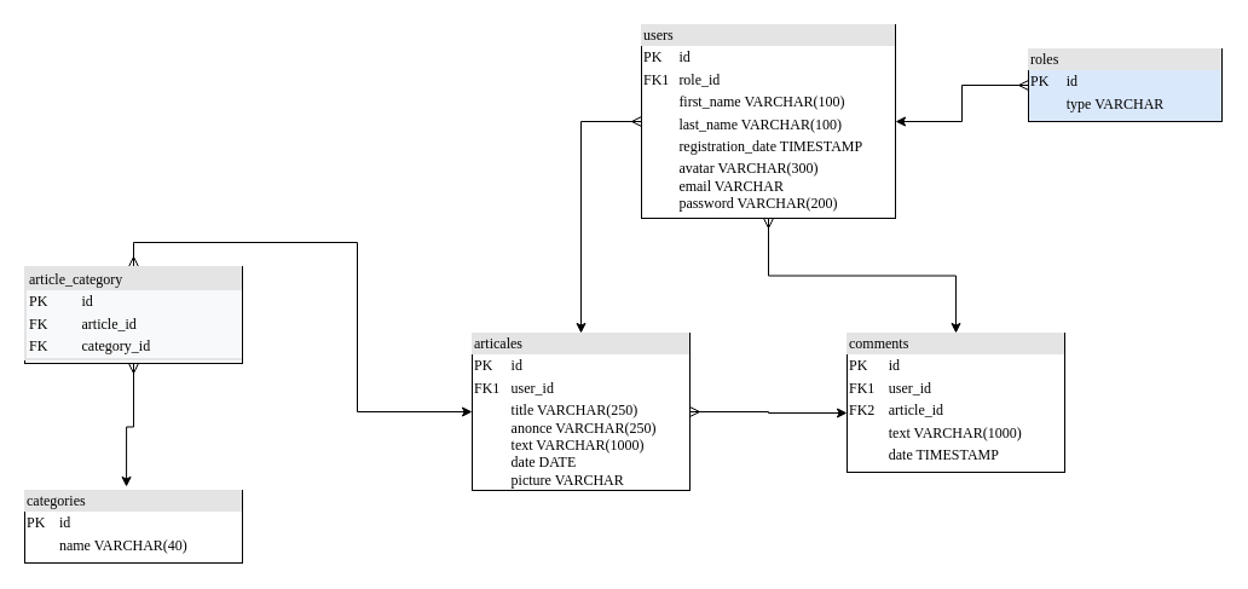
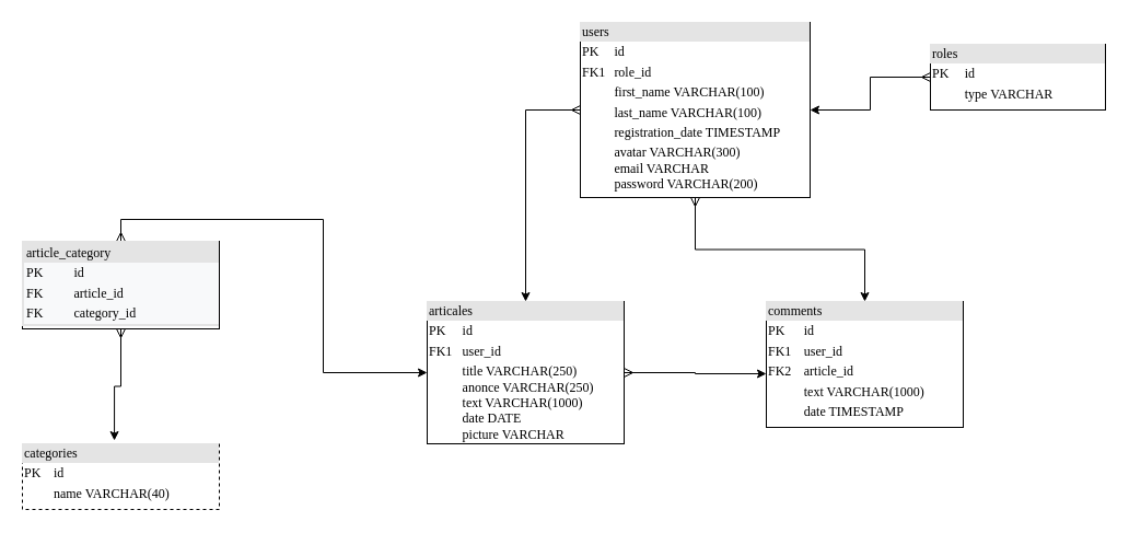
  <mxCell id="0" />
  <mxCell id="1" parent="0" />
  <mxCell id="2" style="edgeStyle=orthogonalEdgeStyle;rounded=0;orthogonalLoop=1;jettySize=auto;html=1;exitX=1;exitY=0.5;exitDx=0;exitDy=0;entryX=0;entryY=0.574;entryDx=0;entryDy=0;entryPerimeter=0;startArrow=ERmany;startFill=0;" parent="1" source="3" target="11" edge="1"><mxGeometry relative="1" as="geometry" /></mxCell>
  <mxCell id="3" value="&lt;div style=&quot;box-sizing:border-box;width:100%;background:#e4e4e4;padding:2px;&quot;&gt;articales&lt;/div&gt;&lt;table style=&quot;width:100%;font-size:1em;&quot; cellpadding=&quot;2&quot; cellspacing=&quot;0&quot;&gt;&lt;tbody&gt;&lt;tr&gt;&lt;td&gt;PK&lt;/td&gt;&lt;td&gt;id&lt;/td&gt;&lt;/tr&gt;&lt;tr&gt;&lt;td&gt;FK1&lt;/td&gt;&lt;td&gt;user_id&lt;/td&gt;&lt;/tr&gt;&lt;tr&gt;&lt;td&gt;&lt;/td&gt;&lt;td&gt;title VARCHAR(250)&lt;br&gt;anonce VARCHAR(250)&lt;br&gt;text VARCHAR(1000)&lt;br&gt;date DATE&lt;br&gt;picture VARCHAR&lt;br&gt;&lt;br&gt;&lt;/td&gt;&lt;/tr&gt;&lt;/tbody&gt;&lt;/table&gt;" style="verticalAlign=top;align=left;overflow=fill;html=1;rounded=0;shadow=0;comic=0;labelBackgroundColor=none;strokeWidth=1;fontFamily=Verdana;fontSize=12" parent="1" vertex="1"><mxGeometry x="390" y="275" width="180" height="130" as="geometry" /></mxCell>
- <mxCell id="4" value="&lt;div style=&quot;box-sizing:border-box;width:100%;background:#e4e4e4;padding:2px;&quot;&gt;categories&lt;/div&gt;&lt;table style=&quot;width:100%;font-size:1em;&quot; cellpadding=&quot;2&quot; cellspacing=&quot;0&quot;&gt;&lt;tbody&gt;&lt;tr&gt;&lt;td&gt;PK&lt;/td&gt;&lt;td&gt;id&lt;/td&gt;&lt;/tr&gt;&lt;tr&gt;&lt;td&gt;&lt;br&gt;&lt;/td&gt;&lt;td&gt;name VARCHAR(40)&lt;/td&gt;&lt;/tr&gt;&lt;tr&gt;&lt;td&gt;&lt;/td&gt;&lt;td&gt;&lt;br&gt;&lt;/td&gt;&lt;/tr&gt;&lt;/tbody&gt;&lt;/table&gt;" style="verticalAlign=top;align=left;overflow=fill;html=1;rounded=0;shadow=0;comic=0;labelBackgroundColor=none;strokeWidth=1;fontFamily=Verdana;fontSize=12" parent="1" vertex="1"><mxGeometry x="20" y="405" width="180" height="60" as="geometry" /></mxCell>
+ <mxCell id="4" value="&lt;div style=&quot;box-sizing:border-box;width:100%;background:#e4e4e4;padding:2px;&quot;&gt;categories&lt;/div&gt;&lt;table style=&quot;width:100%;font-size:1em;&quot; cellpadding=&quot;2&quot; cellspacing=&quot;0&quot;&gt;&lt;tbody&gt;&lt;tr&gt;&lt;td&gt;PK&lt;/td&gt;&lt;td&gt;id&lt;/td&gt;&lt;/tr&gt;&lt;tr&gt;&lt;td&gt;&lt;br&gt;&lt;/td&gt;&lt;td&gt;name VARCHAR(40)&lt;/td&gt;&lt;/tr&gt;&lt;tr&gt;&lt;td&gt;&lt;/td&gt;&lt;td&gt;&lt;br&gt;&lt;/td&gt;&lt;/tr&gt;&lt;/tbody&gt;&lt;/table&gt;" style="verticalAlign=top;align=left;overflow=fill;html=1;rounded=0;shadow=0;comic=0;labelBackgroundColor=none;strokeWidth=1;fontFamily=Verdana;fontSize=12;dashed=1;" parent="1" vertex="1"><mxGeometry x="20" y="405" width="180" height="60" as="geometry" /></mxCell>
  <mxCell id="5" style="edgeStyle=orthogonalEdgeStyle;rounded=0;orthogonalLoop=1;jettySize=auto;html=1;exitX=0.5;exitY=1;exitDx=0;exitDy=0;entryX=0.467;entryY=-0.05;entryDx=0;entryDy=0;entryPerimeter=0;startArrow=ERmany;startFill=0;" parent="1" source="7" target="4" edge="1"><mxGeometry relative="1" as="geometry" /></mxCell>
  <mxCell id="6" style="edgeStyle=orthogonalEdgeStyle;rounded=0;orthogonalLoop=1;jettySize=auto;html=1;exitX=0.5;exitY=0;exitDx=0;exitDy=0;entryX=0;entryY=0.5;entryDx=0;entryDy=0;startArrow=ERmany;startFill=0;" parent="1" source="7" target="3" edge="1"><mxGeometry relative="1" as="geometry" /></mxCell>
  <mxCell id="7" value="&lt;div style=&quot;box-sizing:border-box;width:100%;background:#e4e4e4;padding:2px;&quot;&gt;&lt;div style=&quot;box-sizing: border-box; width: 180px; background-image: initial; background-position: initial; background-size: initial; background-repeat: initial; background-attachment: initial; background-origin: initial; background-clip: initial; padding: 2px;&quot;&gt;article_category&lt;/div&gt;&lt;table style=&quot;font-size: 1em; background-color: rgb(248, 249, 250); width: 180px;&quot; cellpadding=&quot;2&quot; cellspacing=&quot;0&quot;&gt;&lt;tbody&gt;&lt;tr&gt;&lt;td&gt;PK&lt;/td&gt;&lt;td&gt;id&lt;/td&gt;&lt;/tr&gt;&lt;tr&gt;&lt;td&gt;FK&lt;/td&gt;&lt;td&gt;article_id&lt;/td&gt;&lt;/tr&gt;&lt;tr&gt;&lt;td&gt;FK&lt;/td&gt;&lt;td&gt;category_id&lt;/td&gt;&lt;/tr&gt;&lt;/tbody&gt;&lt;/table&gt;&lt;/div&gt;" style="verticalAlign=top;align=left;overflow=fill;html=1;rounded=0;shadow=0;comic=0;labelBackgroundColor=none;strokeWidth=1;fontFamily=Verdana;fontSize=12" parent="1" vertex="1"><mxGeometry x="20" y="220" width="180" height="80" as="geometry" /></mxCell>
  <mxCell id="8" style="edgeStyle=orthogonalEdgeStyle;rounded=0;orthogonalLoop=1;jettySize=auto;html=1;exitX=0;exitY=0.5;exitDx=0;exitDy=0;entryX=0.5;entryY=0;entryDx=0;entryDy=0;startArrow=ERmany;startFill=0;" parent="1" source="10" target="3" edge="1"><mxGeometry relative="1" as="geometry" /></mxCell>
  <mxCell id="9" style="edgeStyle=orthogonalEdgeStyle;rounded=0;orthogonalLoop=1;jettySize=auto;html=1;exitX=0.5;exitY=1;exitDx=0;exitDy=0;entryX=0.5;entryY=0;entryDx=0;entryDy=0;startArrow=ERmany;startFill=0;" parent="1" source="10" target="11" edge="1"><mxGeometry relative="1" as="geometry" /></mxCell>
  <mxCell id="10" value="&lt;div style=&quot;box-sizing: border-box ; width: 100% ; background: #e4e4e4 ; padding: 2px&quot;&gt;users&lt;/div&gt;&lt;table style=&quot;width: 100% ; font-size: 1em&quot; cellpadding=&quot;2&quot; cellspacing=&quot;0&quot;&gt;&lt;tbody&gt;&lt;tr&gt;&lt;td&gt;PK&lt;/td&gt;&lt;td&gt;id&lt;/td&gt;&lt;/tr&gt;&lt;tr&gt;&lt;td&gt;FK1&lt;/td&gt;&lt;td&gt;role_id&lt;/td&gt;&lt;/tr&gt;&lt;tr&gt;&lt;td&gt;&lt;/td&gt;&lt;td&gt;first_name VARCHAR(100)&lt;/td&gt;&lt;/tr&gt;&lt;tr&gt;&lt;td&gt;&lt;br&gt;&lt;/td&gt;&lt;td&gt;last_name VARCHAR(100)&lt;/td&gt;&lt;/tr&gt;&lt;tr&gt;&lt;td&gt;&lt;br&gt;&lt;/td&gt;&lt;td&gt;registration_date TIMESTAMP&lt;/td&gt;&lt;/tr&gt;&lt;tr&gt;&lt;td&gt;&lt;br&gt;&lt;/td&gt;&lt;td&gt;avatar VARCHAR(300)&lt;br&gt;email VARCHAR&lt;br&gt;password VARCHAR(200)&lt;/td&gt;&lt;/tr&gt;&lt;/tbody&gt;&lt;/table&gt;" style="verticalAlign=top;align=left;overflow=fill;html=1;rounded=0;shadow=0;comic=0;labelBackgroundColor=none;strokeWidth=1;fontFamily=Verdana;fontSize=12" parent="1" vertex="1"><mxGeometry x="530" y="20" width="210" height="160" as="geometry" /></mxCell>
  <mxCell id="11" value="&lt;div style=&quot;box-sizing: border-box ; width: 100% ; background: #e4e4e4 ; padding: 2px&quot;&gt;comments&lt;/div&gt;&lt;table style=&quot;width: 100% ; font-size: 1em&quot; cellpadding=&quot;2&quot; cellspacing=&quot;0&quot;&gt;&lt;tbody&gt;&lt;tr&gt;&lt;td&gt;PK&lt;/td&gt;&lt;td&gt;id&lt;/td&gt;&lt;/tr&gt;&lt;tr&gt;&lt;td&gt;FK1&lt;/td&gt;&lt;td&gt;user_id&lt;/td&gt;&lt;/tr&gt;&lt;tr&gt;&lt;td&gt;FK2&lt;/td&gt;&lt;td&gt;article_id&lt;/td&gt;&lt;/tr&gt;&lt;tr&gt;&lt;td&gt;&lt;br&gt;&lt;/td&gt;&lt;td&gt;text VARCHAR(1000)&lt;/td&gt;&lt;/tr&gt;&lt;tr&gt;&lt;td&gt;&lt;br&gt;&lt;/td&gt;&lt;td&gt;date TIMESTAMP&lt;/td&gt;&lt;/tr&gt;&lt;tr&gt;&lt;td&gt;&lt;br&gt;&lt;/td&gt;&lt;td&gt;&lt;br&gt;&lt;/td&gt;&lt;/tr&gt;&lt;/tbody&gt;&lt;/table&gt;" style="verticalAlign=top;align=left;overflow=fill;html=1;rounded=0;shadow=0;comic=0;labelBackgroundColor=none;strokeWidth=1;fontFamily=Verdana;fontSize=12" parent="1" vertex="1"><mxGeometry x="700" y="275" width="180" height="115" as="geometry" /></mxCell>
  <mxCell id="12" style="edgeStyle=orthogonalEdgeStyle;rounded=0;orthogonalLoop=1;jettySize=auto;html=1;exitX=0;exitY=0.5;exitDx=0;exitDy=0;entryX=1;entryY=0.5;entryDx=0;entryDy=0;startArrow=ERmany;startFill=0;" parent="1" source="13" target="10" edge="1"><mxGeometry relative="1" as="geometry" /></mxCell>
- <mxCell id="13" value="&lt;div style=&quot;box-sizing: border-box ; width: 100% ; background: #e4e4e4 ; padding: 2px&quot;&gt;roles&lt;/div&gt;&lt;table style=&quot;width: 100% ; font-size: 1em&quot; cellpadding=&quot;2&quot; cellspacing=&quot;0&quot;&gt;&lt;tbody&gt;&lt;tr&gt;&lt;td&gt;PK&lt;/td&gt;&lt;td&gt;id&lt;/td&gt;&lt;/tr&gt;&lt;tr&gt;&lt;td&gt;&lt;br&gt;&lt;/td&gt;&lt;td&gt;type VARCHAR&lt;/td&gt;&lt;/tr&gt;&lt;tr&gt;&lt;td&gt;&lt;/td&gt;&lt;td&gt;&lt;/td&gt;&lt;/tr&gt;&lt;tr&gt;&lt;td&gt;&lt;/td&gt;&lt;td&gt;&lt;br&gt;&lt;/td&gt;&lt;/tr&gt;&lt;/tbody&gt;&lt;/table&gt;" style="verticalAlign=top;align=left;overflow=fill;html=1;rounded=0;shadow=0;comic=0;labelBackgroundColor=none;strokeWidth=1;fontFamily=Verdana;fontSize=12;fillColor=#dae8fc;" parent="1" vertex="1"><mxGeometry x="850" y="40" width="160" height="60" as="geometry" /></mxCell>
+ <mxCell id="13" value="&lt;div style=&quot;box-sizing: border-box ; width: 100% ; background: #e4e4e4 ; padding: 2px&quot;&gt;roles&lt;/div&gt;&lt;table style=&quot;width: 100% ; font-size: 1em&quot; cellpadding=&quot;2&quot; cellspacing=&quot;0&quot;&gt;&lt;tbody&gt;&lt;tr&gt;&lt;td&gt;PK&lt;/td&gt;&lt;td&gt;id&lt;/td&gt;&lt;/tr&gt;&lt;tr&gt;&lt;td&gt;&lt;br&gt;&lt;/td&gt;&lt;td&gt;type VARCHAR&lt;/td&gt;&lt;/tr&gt;&lt;tr&gt;&lt;td&gt;&lt;/td&gt;&lt;td&gt;&lt;/td&gt;&lt;/tr&gt;&lt;tr&gt;&lt;td&gt;&lt;/td&gt;&lt;td&gt;&lt;br&gt;&lt;/td&gt;&lt;/tr&gt;&lt;/tbody&gt;&lt;/table&gt;" style="verticalAlign=top;align=left;overflow=fill;html=1;rounded=0;shadow=0;comic=0;labelBackgroundColor=none;strokeWidth=1;fontFamily=Verdana;fontSize=12" parent="1" vertex="1"><mxGeometry x="850" y="40" width="160" height="60" as="geometry" /></mxCell>
